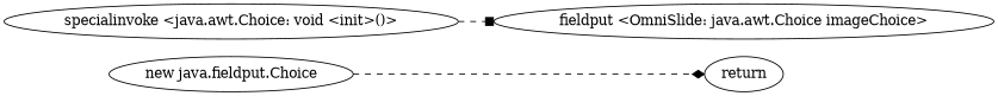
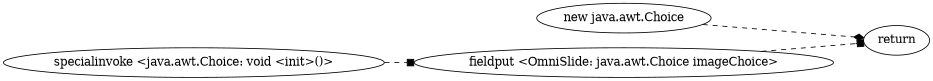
  digraph {
    rankdir=LR
    edge [arrowhead=box style=dashed]
-   "new java.awt.Choice" [label="new java.fieldput.Choice"]
+   "new java.awt.Choice"
    return
    "specialinvoke <java.awt.Choice: void <init>()>"
    "fieldput <OmniSlide: java.awt.Choice imageChoice>"
    "new java.awt.Choice" -> return [arrowhead=diamond]
    "specialinvoke <java.awt.Choice: void <init>()>" -> "fieldput <OmniSlide: java.awt.Choice imageChoice>"
+   "fieldput <OmniSlide: java.awt.Choice imageChoice>" -> return
  }
